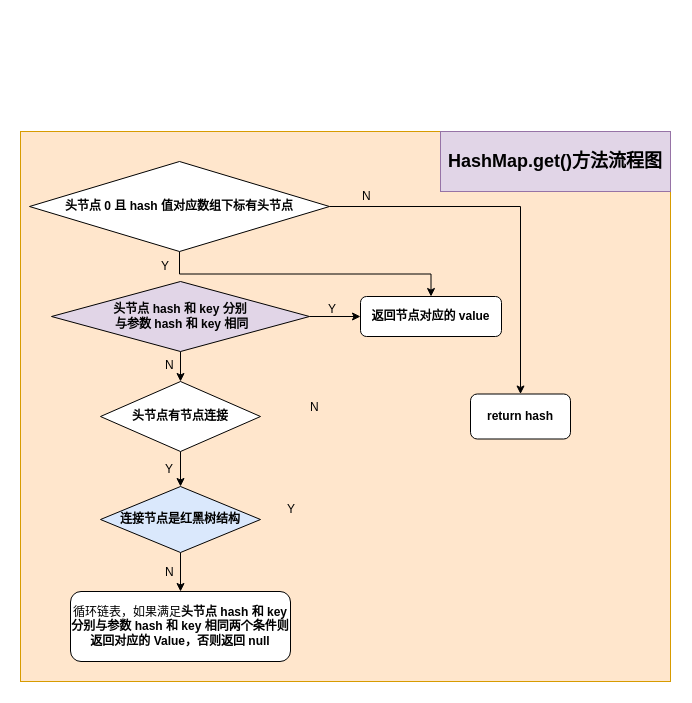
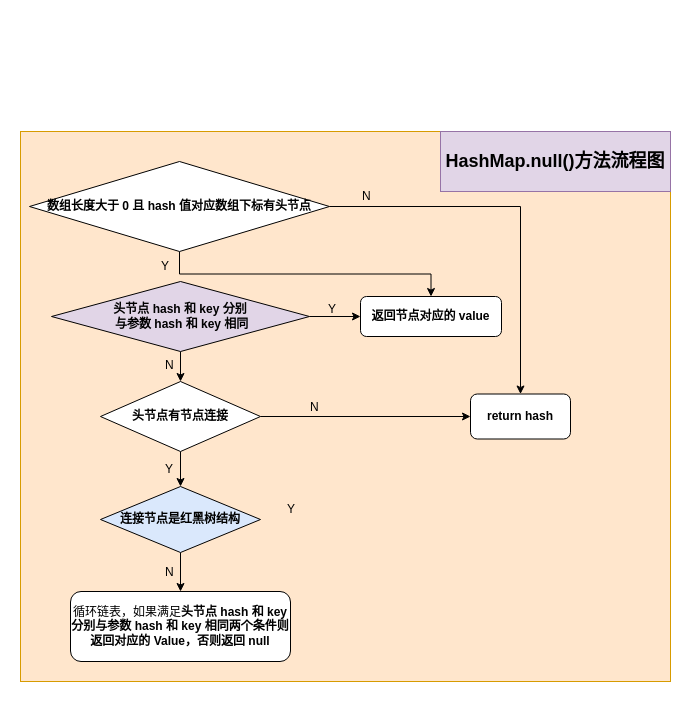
  <mxCell id="0" />
  <mxCell id="1" parent="0" />
  <mxCell id="2" value="" style="rounded=0;whiteSpace=wrap;html=1;fillColor=#ffe6cc;strokeColor=#d79b00;" vertex="1" parent="1"><mxGeometry x="20" y="131" width="650" height="550" as="geometry" /></mxCell>
  <mxCell id="3" style="edgeStyle=orthogonalEdgeStyle;rounded=0;orthogonalLoop=1;jettySize=auto;html=1;exitX=0.5;exitY=1;exitDx=0;exitDy=0;" edge="1" parent="1" source="5" target="16"><mxGeometry relative="1" as="geometry" /></mxCell>
  <mxCell id="4" style="edgeStyle=orthogonalEdgeStyle;rounded=0;orthogonalLoop=1;jettySize=auto;html=1;exitX=1;exitY=0.5;exitDx=0;exitDy=0;" edge="1" parent="1" source="5" target="6"><mxGeometry relative="1" as="geometry" /></mxCell>
- <mxCell id="5" value="头节点 0 且&lt;span style=&quot;white-space: normal&quot;&gt;&amp;nbsp;&lt;/span&gt;hash 值对应数组下标有头节点&lt;span style=&quot;white-space: normal&quot;&gt;&lt;br&gt;&lt;/span&gt;" style="rhombus;whiteSpace=wrap;html=1;fontStyle=1" vertex="1" parent="1"><mxGeometry x="29" y="161" width="300" height="90" as="geometry" /></mxCell>
+ <mxCell id="5" value="数组长度大于 0 且&lt;span style=&quot;white-space: normal&quot;&gt;&amp;nbsp;&lt;/span&gt;hash 值对应数组下标有头节点&lt;span style=&quot;white-space: normal&quot;&gt;&lt;br&gt;&lt;/span&gt;" style="rhombus;whiteSpace=wrap;html=1;fontStyle=1" vertex="1" parent="1"><mxGeometry x="29" y="161" width="300" height="90" as="geometry" /></mxCell>
  <mxCell id="6" value="return hash" style="rounded=1;whiteSpace=wrap;html=1;fontStyle=1" vertex="1" parent="1"><mxGeometry x="470" y="393.5" width="100" height="45" as="geometry" /></mxCell>
  <mxCell id="7" style="edgeStyle=orthogonalEdgeStyle;rounded=0;orthogonalLoop=1;jettySize=auto;html=1;exitX=0.5;exitY=1;exitDx=0;exitDy=0;fontStyle=1" edge="1" parent="1"><mxGeometry relative="1" as="geometry"><mxPoint x="180.529" y="20.471" as="sourcePoint" /></mxGeometry></mxCell>
  <mxCell id="8" style="edgeStyle=orthogonalEdgeStyle;rounded=0;orthogonalLoop=1;jettySize=auto;html=1;exitX=1;exitY=0.5;exitDx=0;exitDy=0;" edge="1" parent="1" source="10" target="16"><mxGeometry relative="1" as="geometry" /></mxCell>
  <mxCell id="9" style="edgeStyle=orthogonalEdgeStyle;rounded=0;orthogonalLoop=1;jettySize=auto;html=1;exitX=0.5;exitY=1;exitDx=0;exitDy=0;" edge="1" parent="1" source="10" target="13"><mxGeometry relative="1" as="geometry" /></mxCell>
  <mxCell id="10" value="头节点 hash 和 key 分别&lt;br&gt;&amp;nbsp;与参数 hash 和 key 相同" style="rhombus;whiteSpace=wrap;html=1;fontStyle=1;fillColor=#e1d5e7;" vertex="1" parent="1"><mxGeometry x="51" y="281" width="258" height="70" as="geometry" /></mxCell>
  <mxCell id="11" style="edgeStyle=orthogonalEdgeStyle;rounded=0;orthogonalLoop=1;jettySize=auto;html=1;exitX=0.5;exitY=1;exitDx=0;exitDy=0;fontStyle=1" edge="1" parent="1" source="13" target="15"><mxGeometry relative="1" as="geometry" /></mxCell>
+ <mxCell id="12" style="edgeStyle=orthogonalEdgeStyle;rounded=0;orthogonalLoop=1;jettySize=auto;html=1;exitX=1;exitY=0.5;exitDx=0;exitDy=0;" edge="1" parent="1" source="13" target="6"><mxGeometry relative="1" as="geometry" /></mxCell>
  <mxCell id="13" value="头节点有节点连接" style="rhombus;whiteSpace=wrap;html=1;fontStyle=1" vertex="1" parent="1"><mxGeometry x="100" y="381" width="160" height="70" as="geometry" /></mxCell>
  <mxCell id="14" style="edgeStyle=orthogonalEdgeStyle;rounded=0;orthogonalLoop=1;jettySize=auto;html=1;exitX=0.5;exitY=1;exitDx=0;exitDy=0;" edge="1" parent="1" source="15" target="19"><mxGeometry relative="1" as="geometry" /></mxCell>
  <mxCell id="15" value="连接节点是红黑树结构" style="rhombus;whiteSpace=wrap;html=1;fontStyle=1;fillColor=#dae8fc;" vertex="1" parent="1"><mxGeometry x="100" y="486" width="160" height="66" as="geometry" /></mxCell>
  <mxCell id="16" value="返回节点对应的 value" style="rounded=1;whiteSpace=wrap;html=1;fontStyle=1" vertex="1" parent="1"><mxGeometry x="360" y="296" width="141" height="40" as="geometry" /></mxCell>
  <mxCell id="17" value="Y" style="text;html=1;resizable=0;points=[];autosize=1;align=left;verticalAlign=top;spacingTop=-4;" vertex="1" parent="1"><mxGeometry x="159" y="256" width="20" height="20" as="geometry" /></mxCell>
  <mxCell id="18" value="N" style="text;html=1;resizable=0;points=[];autosize=1;align=left;verticalAlign=top;spacingTop=-4;" vertex="1" parent="1"><mxGeometry x="360" y="186" width="20" height="20" as="geometry" /></mxCell>
  <mxCell id="19" value="循环链表，如果满足&lt;span style=&quot;font-weight: 700&quot;&gt;头节点 hash 和 key 分别&lt;/span&gt;&lt;span style=&quot;font-weight: 700&quot;&gt;与参数 hash 和 key 相同&lt;/span&gt;&lt;span style=&quot;font-weight: 700&quot;&gt;两个条件则返回对应的 Value，否则返回 null&lt;/span&gt;" style="rounded=1;whiteSpace=wrap;html=1;" vertex="1" parent="1"><mxGeometry x="70" y="591" width="220" height="70" as="geometry" /></mxCell>
  <mxCell id="20" value="Y" style="text;html=1;resizable=0;points=[];autosize=1;align=left;verticalAlign=top;spacingTop=-4;" vertex="1" parent="1"><mxGeometry x="326" y="299" width="20" height="20" as="geometry" /></mxCell>
  <mxCell id="21" value="N" style="text;html=1;resizable=0;points=[];autosize=1;align=left;verticalAlign=top;spacingTop=-4;" vertex="1" parent="1"><mxGeometry x="163" y="355" width="20" height="20" as="geometry" /></mxCell>
  <mxCell id="22" value="Y" style="text;html=1;resizable=0;points=[];autosize=1;align=left;verticalAlign=top;spacingTop=-4;" vertex="1" parent="1"><mxGeometry x="284.5" y="499" width="20" height="20" as="geometry" /></mxCell>
  <mxCell id="23" value="N" style="text;html=1;resizable=0;points=[];autosize=1;align=left;verticalAlign=top;spacingTop=-4;" vertex="1" parent="1"><mxGeometry x="163" y="561.5" width="20" height="20" as="geometry" /></mxCell>
  <mxCell id="24" value="Y" style="text;html=1;resizable=0;points=[];autosize=1;align=left;verticalAlign=top;spacingTop=-4;" vertex="1" parent="1"><mxGeometry x="163" y="458.5" width="20" height="20" as="geometry" /></mxCell>
  <mxCell id="25" value="N" style="text;html=1;resizable=0;points=[];autosize=1;align=left;verticalAlign=top;spacingTop=-4;" vertex="1" parent="1"><mxGeometry x="308" y="397" width="20" height="20" as="geometry" /></mxCell>
- <mxCell id="26" value="&lt;b&gt;&lt;font style=&quot;font-size: 18px&quot;&gt;HashMap.get()方法流程图&lt;/font&gt;&lt;/b&gt;" style="rounded=0;whiteSpace=wrap;html=1;fillColor=#e1d5e7;strokeColor=#9673a6;" vertex="1" parent="1"><mxGeometry x="440" y="131" width="230" height="60" as="geometry" /></mxCell>
+ <mxCell id="26" value="&lt;b&gt;&lt;font style=&quot;font-size: 18px&quot;&gt;HashMap.null()方法流程图&lt;/font&gt;&lt;/b&gt;" style="rounded=0;whiteSpace=wrap;html=1;fillColor=#e1d5e7;strokeColor=#9673a6;" vertex="1" parent="1"><mxGeometry x="440" y="131" width="230" height="60" as="geometry" /></mxCell>
